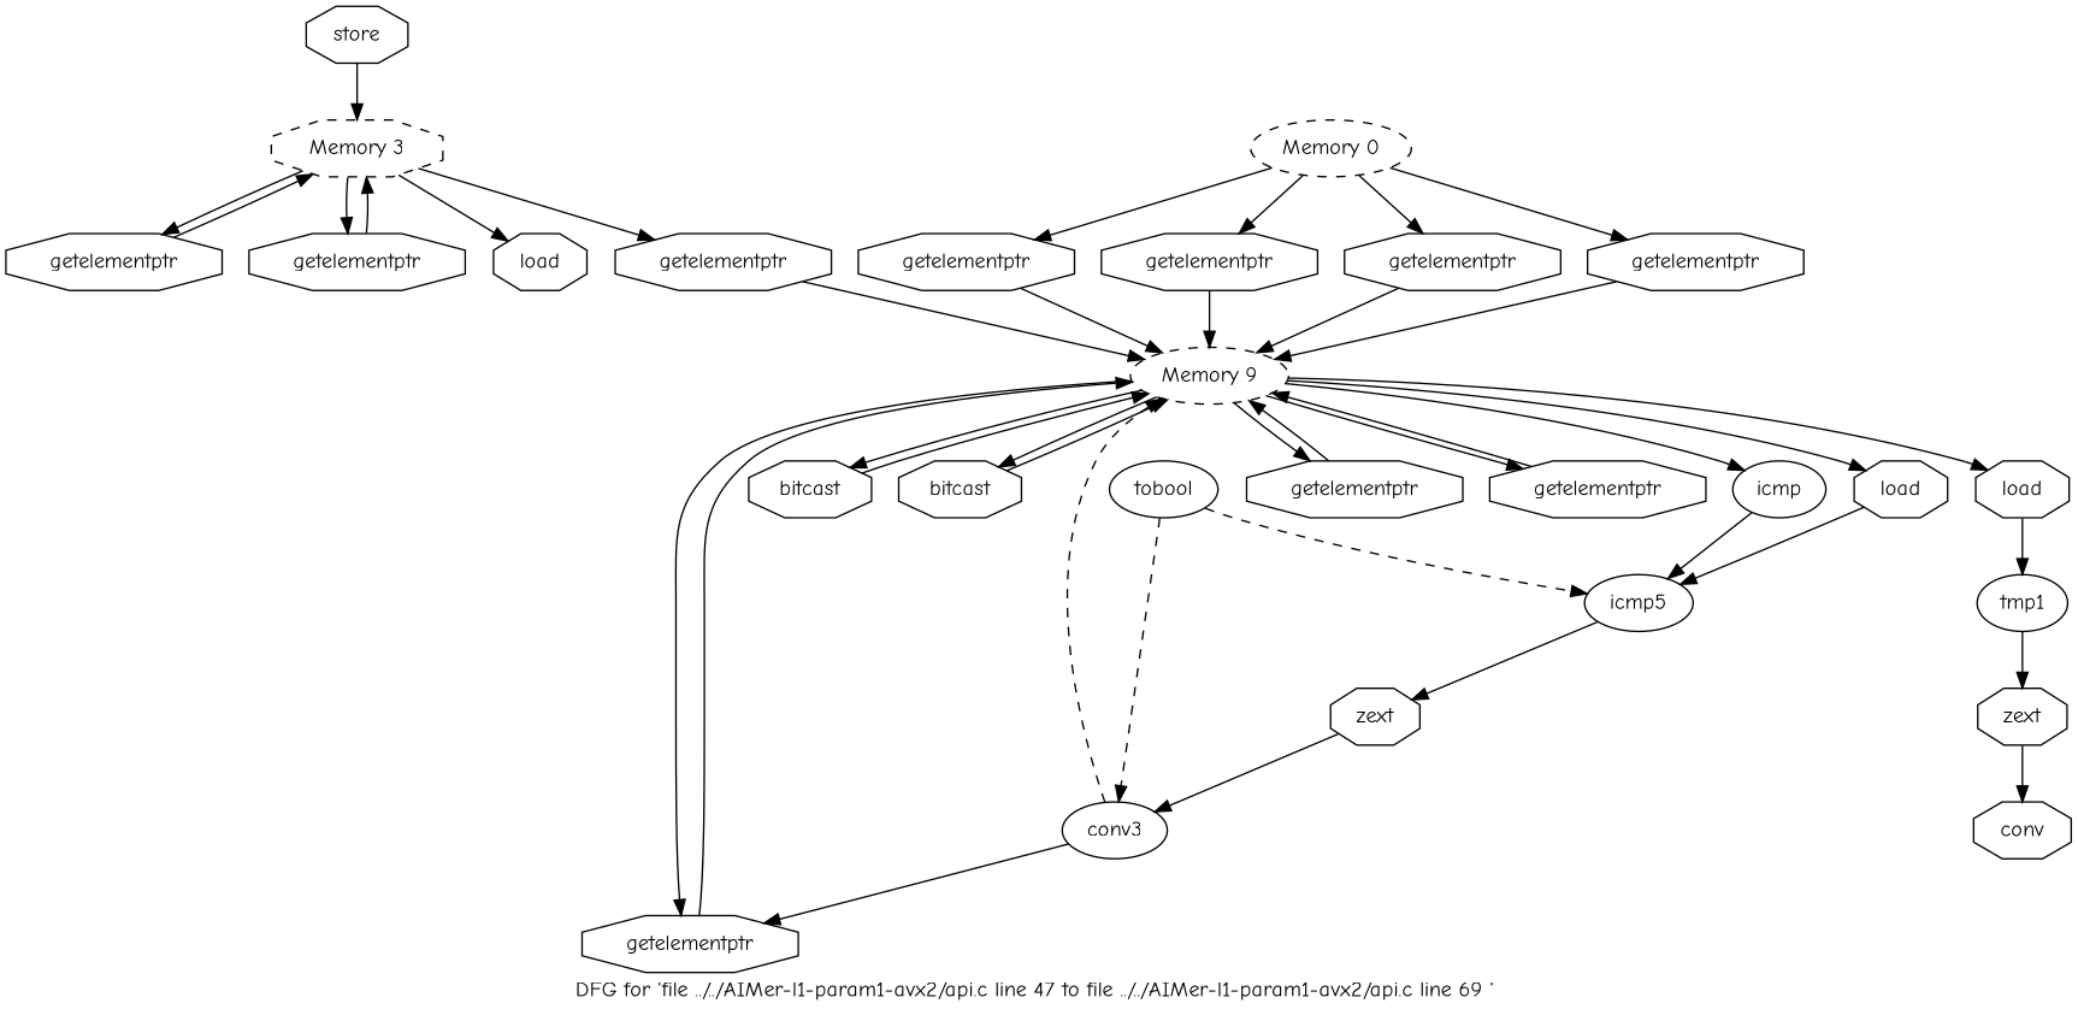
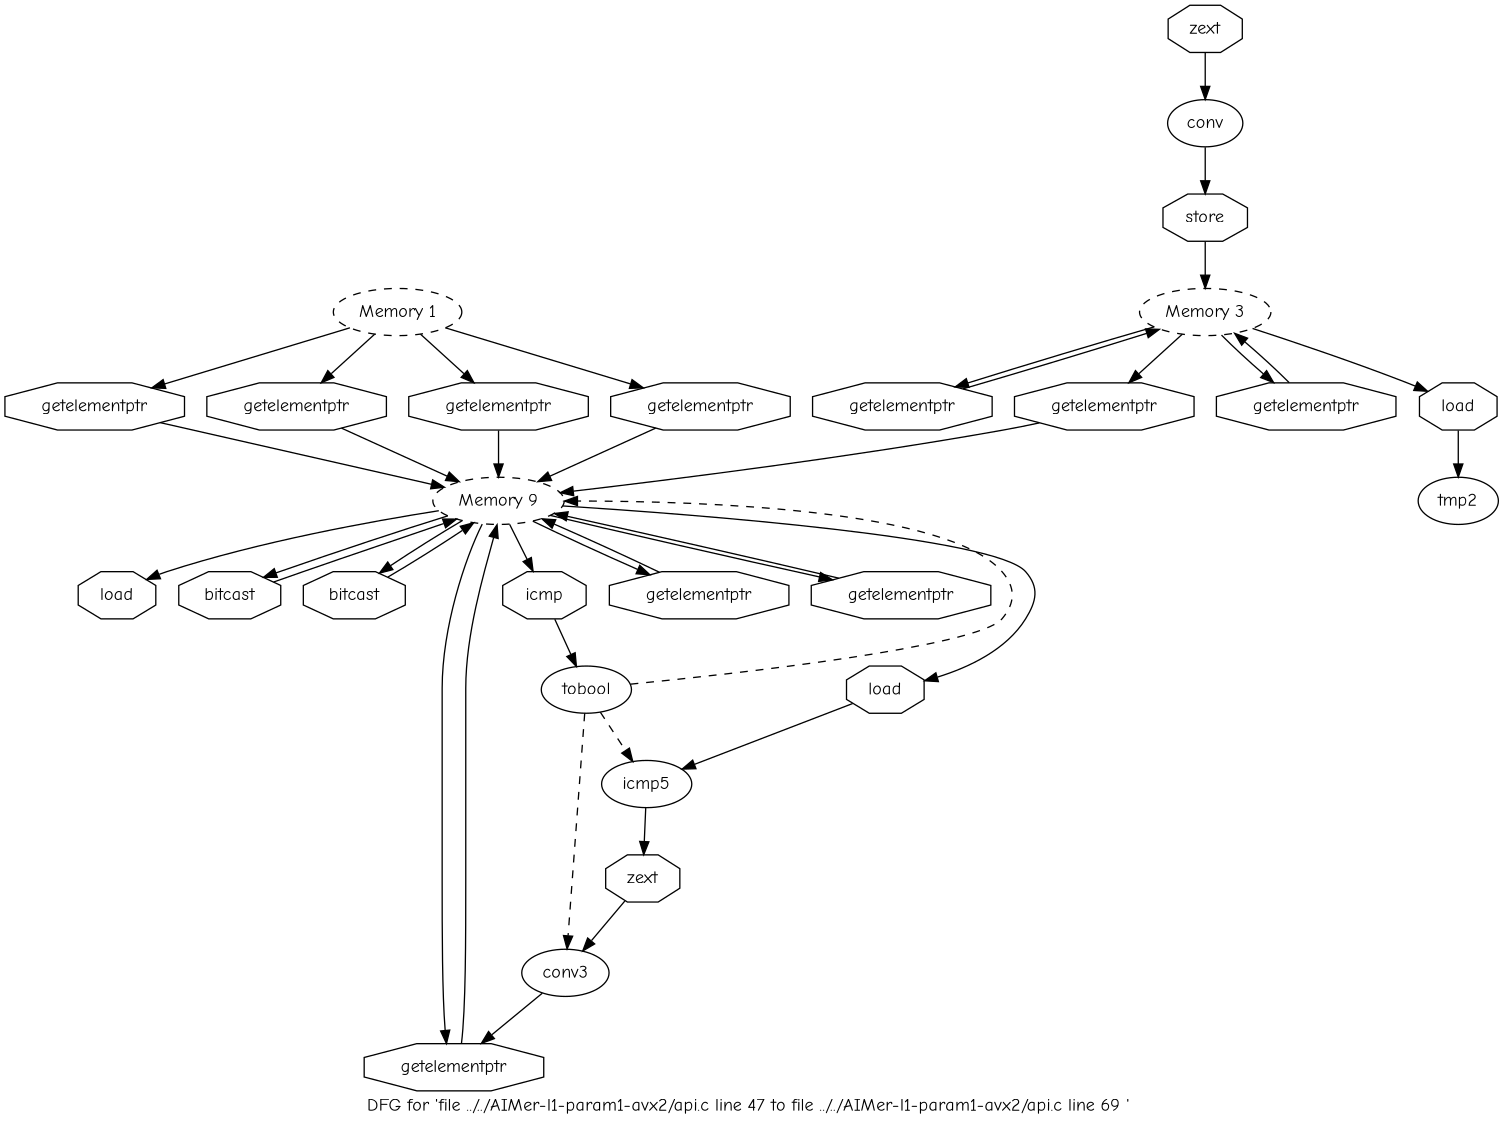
  digraph {
    fontname="Comic Neue"
    label="DFG for 'file ../../AIMer-l1-param1-avx2/api.c line 47 to file ../../AIMer-l1-param1-avx2/api.c line 69 ' "
    node [fontname="Comic Neue" shape=octagon style=solid]
    edge [fontname="Comic Neue"]
-   n1 [label=conv]
+   n1 [label=conv shape=ellipse]
    n2 [label=store]
-   n3 [label="Memory 3" style=dashed]
+   n3 [label="Memory 3" shape=ellipse style=dashed]
    n4 [label=getelementptr]
    n5 [label=getelementptr]
    n6 [label=getelementptr]
    n7 [label=load]
    n8 [label=load]
-   n9 [label=tmp1 shape=ellipse]
    n10 [label=zext]
    n11 [label=getelementptr]
    n12 [label="Memory 9" shape=ellipse style=dashed]
    n13 [label=bitcast]
    n14 [label=bitcast]
    n15 [label=getelementptr]
-   n16 [label=icmp shape=ellipse]
+   n16 [label=icmp]
    n17 [label=getelementptr]
    n18 [label=getelementptr]
    n19 [label=load]
    n20 [label=tobool shape=ellipse]
    n21 [label=icmp5 shape=ellipse]
    n22 [label=conv3 shape=ellipse]
    n23 [label=zext]
-   n25 [label="Memory 0" shape=ellipse style=dashed]
+   n24 [label=tmp2 shape=ellipse]
+   n25 [label="Memory 1" shape=ellipse style=dashed]
    n26 [label=getelementptr]
    n27 [label=getelementptr]
    n28 [label=getelementptr]
+   n1 -> n2
    n2 -> n3
    n3 -> n4
    n3 -> n5
    n3 -> n6
    n3 -> n7
    n4 -> n3
    n5 -> n12
    n6 -> n3
-   n8 -> n9
-   n9 -> n10
+   n7 -> n24
    n10 -> n1
    n11 -> n12
    n12 -> n8
    n12 -> n13
    n12 -> n14
    n12 -> n15
    n12 -> n16
    n12 -> n17
    n12 -> n18
    n12 -> n19
    n13 -> n12
    n14 -> n12
    n15 -> n12
-   n16 -> n21
+   n16 -> n20
    n17 -> n12
    n18 -> n12
    n19 -> n21
-   n22 -> n12 [style=dashed]
+   n20 -> n12 [style=dashed]
    n20 -> n21 [style=dashed]
    n20 -> n22 [style=dashed]
    n21 -> n23
    n22 -> n15
    n23 -> n22
    n25 -> n11
    n25 -> n26
    n25 -> n27
    n25 -> n28
    n26 -> n12
    n27 -> n12
    n28 -> n12
  }
